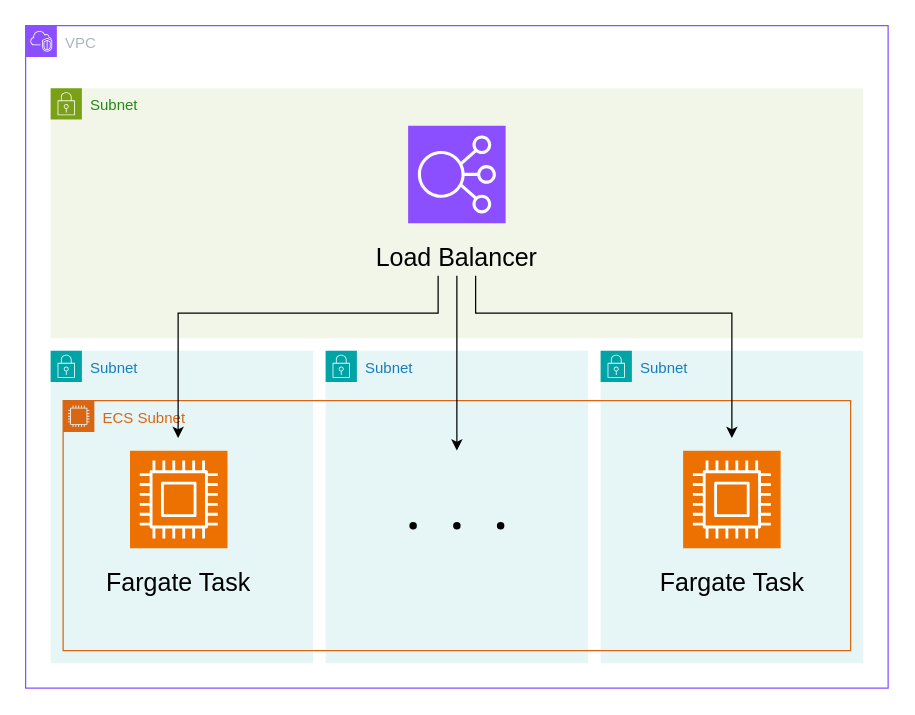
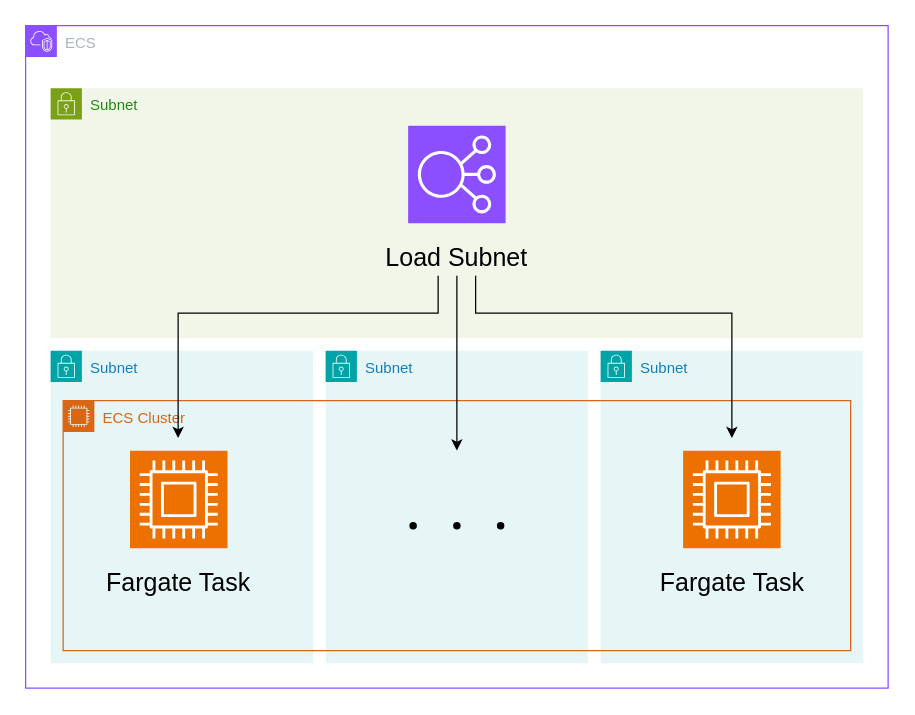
  <mxCell id="0" />
  <mxCell id="1" parent="0" />
- <mxCell id="2" value="VPC" style="points=[[0,0],[0.25,0],[0.5,0],[0.75,0],[1,0],[1,0.25],[1,0.5],[1,0.75],[1,1],[0.75,1],[0.5,1],[0.25,1],[0,1],[0,0.75],[0,0.5],[0,0.25]];outlineConnect=0;gradientColor=none;html=1;whiteSpace=wrap;fontSize=12;fontStyle=0;container=0;pointerEvents=0;collapsible=0;recursiveResize=0;shape=mxgraph.aws4.group;grIcon=mxgraph.aws4.group_vpc2;strokeColor=#8C4FFF;fillColor=none;verticalAlign=top;align=left;spacingLeft=30;fontColor=#AAB7B8;dashed=0;" parent="1" vertex="1"><mxGeometry x="20" y="20" width="690" height="530" as="geometry" /></mxCell>
+ <mxCell id="2" value="ECS" style="points=[[0,0],[0.25,0],[0.5,0],[0.75,0],[1,0],[1,0.25],[1,0.5],[1,0.75],[1,1],[0.75,1],[0.5,1],[0.25,1],[0,1],[0,0.75],[0,0.5],[0,0.25]];outlineConnect=0;gradientColor=none;html=1;whiteSpace=wrap;fontSize=12;fontStyle=0;container=0;pointerEvents=0;collapsible=0;recursiveResize=0;shape=mxgraph.aws4.group;grIcon=mxgraph.aws4.group_vpc2;strokeColor=#8C4FFF;fillColor=none;verticalAlign=top;align=left;spacingLeft=30;fontColor=#AAB7B8;dashed=0;" parent="1" vertex="1"><mxGeometry x="20" y="20" width="690" height="530" as="geometry" /></mxCell>
  <mxCell id="3" value="Subnet" style="points=[[0,0],[0.25,0],[0.5,0],[0.75,0],[1,0],[1,0.25],[1,0.5],[1,0.75],[1,1],[0.75,1],[0.5,1],[0.25,1],[0,1],[0,0.75],[0,0.5],[0,0.25]];outlineConnect=0;gradientColor=none;html=1;whiteSpace=wrap;fontSize=12;fontStyle=0;container=0;pointerEvents=0;collapsible=0;recursiveResize=0;shape=mxgraph.aws4.group;grIcon=mxgraph.aws4.group_security_group;grStroke=0;strokeColor=#7AA116;fillColor=#F2F6E8;verticalAlign=top;align=left;spacingLeft=30;fontColor=#248814;dashed=0;" parent="1" vertex="1"><mxGeometry x="40" y="70" width="650" height="200" as="geometry" /></mxCell>
  <mxCell id="4" value="Subnet" style="points=[[0,0],[0.25,0],[0.5,0],[0.75,0],[1,0],[1,0.25],[1,0.5],[1,0.75],[1,1],[0.75,1],[0.5,1],[0.25,1],[0,1],[0,0.75],[0,0.5],[0,0.25]];outlineConnect=0;gradientColor=none;html=1;whiteSpace=wrap;fontSize=12;fontStyle=0;container=0;pointerEvents=0;collapsible=0;recursiveResize=0;shape=mxgraph.aws4.group;grIcon=mxgraph.aws4.group_security_group;grStroke=0;strokeColor=#00A4A6;fillColor=#E6F6F7;verticalAlign=top;align=left;spacingLeft=30;fontColor=#147EBA;dashed=0;" parent="1" vertex="1"><mxGeometry x="40" y="280" width="210" height="250" as="geometry" /></mxCell>
  <mxCell id="5" value="Subnet" style="points=[[0,0],[0.25,0],[0.5,0],[0.75,0],[1,0],[1,0.25],[1,0.5],[1,0.75],[1,1],[0.75,1],[0.5,1],[0.25,1],[0,1],[0,0.75],[0,0.5],[0,0.25]];outlineConnect=0;gradientColor=none;html=1;whiteSpace=wrap;fontSize=12;fontStyle=0;container=0;pointerEvents=0;collapsible=0;recursiveResize=0;shape=mxgraph.aws4.group;grIcon=mxgraph.aws4.group_security_group;grStroke=0;strokeColor=#00A4A6;fillColor=#E6F6F7;verticalAlign=top;align=left;spacingLeft=30;fontColor=#147EBA;dashed=0;" parent="1" vertex="1"><mxGeometry x="480" y="280" width="210" height="250" as="geometry" /></mxCell>
  <mxCell id="6" value="Subnet" style="points=[[0,0],[0.25,0],[0.5,0],[0.75,0],[1,0],[1,0.25],[1,0.5],[1,0.75],[1,1],[0.75,1],[0.5,1],[0.25,1],[0,1],[0,0.75],[0,0.5],[0,0.25]];outlineConnect=0;gradientColor=none;html=1;whiteSpace=wrap;fontSize=12;fontStyle=0;container=0;pointerEvents=0;collapsible=0;recursiveResize=0;shape=mxgraph.aws4.group;grIcon=mxgraph.aws4.group_security_group;grStroke=0;strokeColor=#00A4A6;fillColor=#E6F6F7;verticalAlign=top;align=left;spacingLeft=30;fontColor=#147EBA;dashed=0;" vertex="1" parent="1"><mxGeometry x="260" y="280" width="210" height="250" as="geometry" /></mxCell>
- <mxCell id="7" value="ECS Subnet" style="points=[[0,0],[0.25,0],[0.5,0],[0.75,0],[1,0],[1,0.25],[1,0.5],[1,0.75],[1,1],[0.75,1],[0.5,1],[0.25,1],[0,1],[0,0.75],[0,0.5],[0,0.25]];outlineConnect=0;gradientColor=none;html=1;whiteSpace=wrap;fontSize=12;fontStyle=0;container=1;pointerEvents=0;collapsible=0;recursiveResize=0;shape=mxgraph.aws4.group;grIcon=mxgraph.aws4.group_ec2_instance_contents;strokeColor=#D86613;fillColor=none;verticalAlign=top;align=left;spacingLeft=30;fontColor=#D86613;dashed=0;" vertex="1" parent="1"><mxGeometry x="50" y="320" width="630" height="200" as="geometry" /></mxCell>
+ <mxCell id="7" value="ECS Cluster" style="points=[[0,0],[0.25,0],[0.5,0],[0.75,0],[1,0],[1,0.25],[1,0.5],[1,0.75],[1,1],[0.75,1],[0.5,1],[0.25,1],[0,1],[0,0.75],[0,0.5],[0,0.25]];outlineConnect=0;gradientColor=none;html=1;whiteSpace=wrap;fontSize=12;fontStyle=0;container=1;pointerEvents=0;collapsible=0;recursiveResize=0;shape=mxgraph.aws4.group;grIcon=mxgraph.aws4.group_ec2_instance_contents;strokeColor=#D86613;fillColor=none;verticalAlign=top;align=left;spacingLeft=30;fontColor=#D86613;dashed=0;" vertex="1" parent="1"><mxGeometry x="50" y="320" width="630" height="200" as="geometry" /></mxCell>
  <mxCell id="8" value="" style="group" vertex="1" connectable="0" parent="7"><mxGeometry x="270" y="90" width="90" height="20" as="geometry" /></mxCell>
  <mxCell id="9" value="" style="shape=waypoint;sketch=0;fillStyle=solid;size=6;pointerEvents=1;points=[];fillColor=none;resizable=0;rotatable=0;perimeter=centerPerimeter;snapToPoint=1;container=0;" parent="8" vertex="1"><mxGeometry width="20" height="20" as="geometry" /></mxCell>
  <mxCell id="10" value="" style="shape=waypoint;sketch=0;fillStyle=solid;size=6;pointerEvents=1;points=[];fillColor=none;resizable=0;rotatable=0;perimeter=centerPerimeter;snapToPoint=1;container=0;" parent="8" vertex="1"><mxGeometry x="35" width="20" height="20" as="geometry" /></mxCell>
  <mxCell id="11" value="" style="shape=waypoint;sketch=0;fillStyle=solid;size=6;pointerEvents=1;points=[];fillColor=none;resizable=0;rotatable=0;perimeter=centerPerimeter;snapToPoint=1;container=0;" parent="8" vertex="1"><mxGeometry x="70" width="20" height="20" as="geometry" /></mxCell>
  <mxCell id="12" value="" style="group" vertex="1" connectable="0" parent="7"><mxGeometry x="472.5" y="40" width="125" height="120" as="geometry" /></mxCell>
  <mxCell id="13" value="" style="sketch=0;points=[[0,0,0],[0.25,0,0],[0.5,0,0],[0.75,0,0],[1,0,0],[0,1,0],[0.25,1,0],[0.5,1,0],[0.75,1,0],[1,1,0],[0,0.25,0],[0,0.5,0],[0,0.75,0],[1,0.25,0],[1,0.5,0],[1,0.75,0]];outlineConnect=0;fontColor=#232F3E;fillColor=#ED7100;strokeColor=#ffffff;dashed=0;verticalLabelPosition=bottom;verticalAlign=top;align=center;html=1;fontSize=12;fontStyle=0;aspect=fixed;shape=mxgraph.aws4.resourceIcon;resIcon=mxgraph.aws4.compute;" vertex="1" parent="12"><mxGeometry x="23.5" width="78" height="78" as="geometry" /></mxCell>
  <mxCell id="14" value="Fargate Task" style="text;html=1;align=center;verticalAlign=middle;whiteSpace=wrap;rounded=0;fontSize=20;" vertex="1" parent="12"><mxGeometry y="90" width="125" height="30" as="geometry" /></mxCell>
  <mxCell id="15" value="" style="group" vertex="1" connectable="0" parent="7"><mxGeometry x="30" y="40" width="125" height="120" as="geometry" /></mxCell>
  <mxCell id="16" value="" style="sketch=0;points=[[0,0,0],[0.25,0,0],[0.5,0,0],[0.75,0,0],[1,0,0],[0,1,0],[0.25,1,0],[0.5,1,0],[0.75,1,0],[1,1,0],[0,0.25,0],[0,0.5,0],[0,0.75,0],[1,0.25,0],[1,0.5,0],[1,0.75,0]];outlineConnect=0;fontColor=#232F3E;fillColor=#ED7100;strokeColor=#ffffff;dashed=0;verticalLabelPosition=bottom;verticalAlign=top;align=center;html=1;fontSize=12;fontStyle=0;aspect=fixed;shape=mxgraph.aws4.resourceIcon;resIcon=mxgraph.aws4.compute;" vertex="1" parent="15"><mxGeometry x="23.5" width="78" height="78" as="geometry" /></mxCell>
  <mxCell id="17" value="Fargate Task" style="text;html=1;align=center;verticalAlign=middle;whiteSpace=wrap;rounded=0;fontSize=20;" vertex="1" parent="15"><mxGeometry y="90" width="125" height="30" as="geometry" /></mxCell>
  <mxCell id="18" value="" style="group" vertex="1" connectable="0" parent="1"><mxGeometry x="290" y="100" width="150" height="120" as="geometry" /></mxCell>
  <mxCell id="19" value="" style="sketch=0;points=[[0,0,0],[0.25,0,0],[0.5,0,0],[0.75,0,0],[1,0,0],[0,1,0],[0.25,1,0],[0.5,1,0],[0.75,1,0],[1,1,0],[0,0.25,0],[0,0.5,0],[0,0.75,0],[1,0.25,0],[1,0.5,0],[1,0.75,0]];outlineConnect=0;fontColor=#232F3E;fillColor=#8C4FFF;strokeColor=#ffffff;dashed=0;verticalLabelPosition=bottom;verticalAlign=top;align=center;html=1;fontSize=12;fontStyle=0;aspect=fixed;shape=mxgraph.aws4.resourceIcon;resIcon=mxgraph.aws4.elastic_load_balancing;" vertex="1" parent="18"><mxGeometry x="36" width="78" height="78" as="geometry" /></mxCell>
- <mxCell id="20" value="Load Balancer" style="text;html=1;align=center;verticalAlign=middle;whiteSpace=wrap;rounded=0;fontSize=20;" vertex="1" parent="18"><mxGeometry y="90" width="150" height="30" as="geometry" /></mxCell>
+ <mxCell id="20" value="Load Subnet" style="text;html=1;align=center;verticalAlign=middle;whiteSpace=wrap;rounded=0;fontSize=20;" vertex="1" parent="18"><mxGeometry y="90" width="150" height="30" as="geometry" /></mxCell>
  <mxCell id="21" style="edgeStyle=orthogonalEdgeStyle;rounded=0;orthogonalLoop=1;jettySize=auto;html=1;" edge="1" parent="1" source="20"><mxGeometry relative="1" as="geometry"><mxPoint x="142" y="350" as="targetPoint" /><Array as="points"><mxPoint x="350" y="250" /><mxPoint x="142" y="250" /></Array></mxGeometry></mxCell>
  <mxCell id="22" style="edgeStyle=orthogonalEdgeStyle;rounded=0;orthogonalLoop=1;jettySize=auto;html=1;" edge="1" parent="1" source="20"><mxGeometry relative="1" as="geometry"><mxPoint x="585" y="350" as="targetPoint" /><Array as="points"><mxPoint x="380" y="250" /><mxPoint x="585" y="250" /></Array></mxGeometry></mxCell>
  <mxCell id="23" style="edgeStyle=orthogonalEdgeStyle;rounded=0;orthogonalLoop=1;jettySize=auto;html=1;" edge="1" parent="1" source="20"><mxGeometry relative="1" as="geometry"><mxPoint x="365" y="360" as="targetPoint" /></mxGeometry></mxCell>
